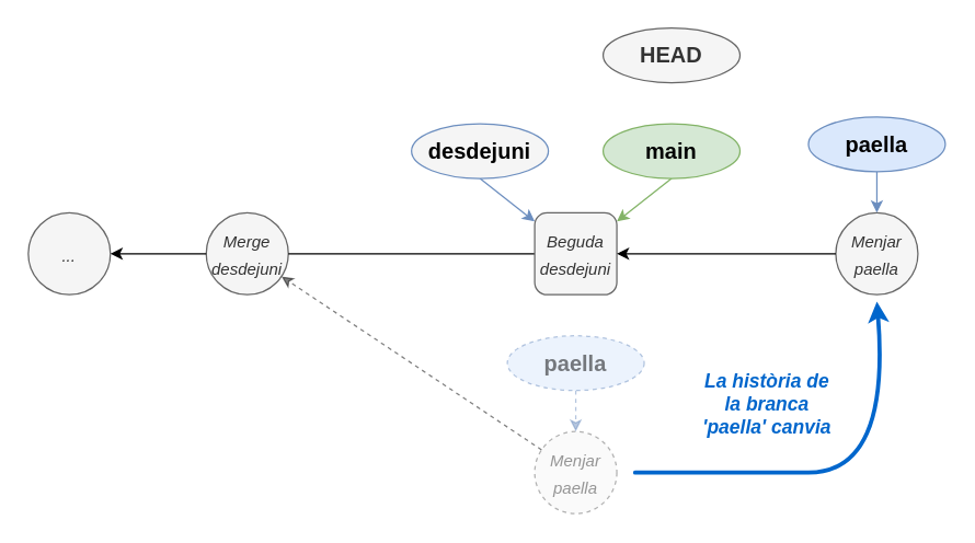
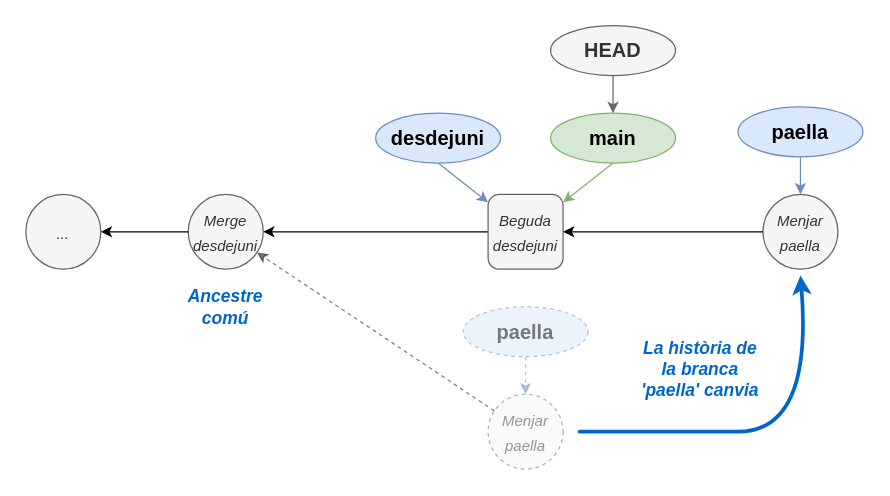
  <mxCell id="0" />
  <mxCell id="1" parent="0" />
  <mxCell id="2" value="&lt;i style=&quot;font-size: 16px;&quot;&gt;&lt;font style=&quot;font-size: 12px;&quot;&gt;Merge desdejuni&lt;/font&gt;&lt;/i&gt;" style="ellipse;whiteSpace=wrap;html=1;fillColor=#f5f5f5;fontColor=#333333;strokeColor=#666666;" vertex="1" parent="1"><mxGeometry x="150" y="155" width="60" height="60" as="geometry" /></mxCell>
- <mxCell id="3" style="rounded=0;orthogonalLoop=1;jettySize=auto;html=1;endArrow=none;" edge="1" parent="1" source="4" target="2"><mxGeometry relative="1" as="geometry" /></mxCell>
+ <mxCell id="3" style="rounded=0;orthogonalLoop=1;jettySize=auto;html=1;" edge="1" parent="1" source="4" target="2"><mxGeometry relative="1" as="geometry" /></mxCell>
  <mxCell id="4" value="&lt;i style=&quot;font-size: 16px;&quot;&gt;&lt;font style=&quot;font-size: 12px;&quot;&gt;Beguda desdejuni&lt;/font&gt;&lt;/i&gt;" style="whiteSpace=wrap;html=1;fillColor=#f5f5f5;fontColor=#333333;strokeColor=#666666;rounded=1;" vertex="1" parent="1"><mxGeometry x="390" y="155" width="60" height="60" as="geometry" /></mxCell>
  <mxCell id="5" style="rounded=0;orthogonalLoop=1;jettySize=auto;html=1;exitX=0.5;exitY=1;exitDx=0;exitDy=0;fillColor=#dae8fc;strokeColor=#6c8ebf;" edge="1" parent="1" source="6" target="4"><mxGeometry relative="1" as="geometry"><mxPoint x="379" y="175" as="targetPoint" /></mxGeometry></mxCell>
- <mxCell id="6" value="desdejuni" style="ellipse;whiteSpace=wrap;html=1;fillColor=#f5f5f5;strokeColor=#6c8ebf;fontSize=16;fontStyle=1;" vertex="1" parent="1"><mxGeometry x="300" y="90" width="100" height="40" as="geometry" /></mxCell>
+ <mxCell id="6" value="desdejuni" style="ellipse;whiteSpace=wrap;html=1;fillColor=#dae8fc;strokeColor=#6c8ebf;fontSize=16;fontStyle=1" vertex="1" parent="1"><mxGeometry x="300" y="90" width="100" height="40" as="geometry" /></mxCell>
  <mxCell id="7" value="&lt;i style=&quot;font-size: 16px;&quot;&gt;&lt;font style=&quot;font-size: 12px;&quot;&gt;Menjar paella&lt;/font&gt;&lt;/i&gt;" style="ellipse;whiteSpace=wrap;html=1;fillColor=#f5f5f5;fontColor=#333333;strokeColor=#666666;opacity=50;dashed=1;textOpacity=50;" vertex="1" parent="1"><mxGeometry x="390" y="315" width="60" height="60" as="geometry" /></mxCell>
  <mxCell id="8" style="rounded=0;orthogonalLoop=1;jettySize=auto;html=1;exitX=0.5;exitY=1;exitDx=0;exitDy=0;fillColor=#dae8fc;strokeColor=#6c8ebf;opacity=50;dashed=1;textOpacity=50;" edge="1" parent="1" source="9" target="7"><mxGeometry relative="1" as="geometry"><mxPoint x="339" y="320" as="targetPoint" /></mxGeometry></mxCell>
  <mxCell id="9" value="paella" style="ellipse;whiteSpace=wrap;html=1;fillColor=#dae8fc;strokeColor=#6c8ebf;fontSize=16;fontStyle=1;opacity=50;dashed=1;textOpacity=50;" vertex="1" parent="1"><mxGeometry x="370" y="245" width="100" height="40" as="geometry" /></mxCell>
  <mxCell id="10" style="rounded=0;orthogonalLoop=1;jettySize=auto;html=1;opacity=50;dashed=1;textOpacity=50;" edge="1" parent="1" source="7" target="2"><mxGeometry relative="1" as="geometry"><mxPoint x="425" y="133.5" as="sourcePoint" /><mxPoint x="277" y="276.5" as="targetPoint" /></mxGeometry></mxCell>
+ <mxCell id="11" value="&lt;font color=&quot;#0066cc&quot; style=&quot;font-size: 14px;&quot;&gt;&lt;b&gt;Ancestre comú&lt;/b&gt;&lt;/font&gt;" style="text;html=1;strokeColor=none;fillColor=none;align=center;verticalAlign=middle;whiteSpace=wrap;rounded=0;fontStyle=2" vertex="1" parent="1"><mxGeometry x="150" y="230" width="60" height="30" as="geometry" /></mxCell>
  <mxCell id="12" style="rounded=0;orthogonalLoop=1;jettySize=auto;html=1;exitX=0.5;exitY=1;exitDx=0;exitDy=0;fillColor=#d5e8d4;strokeColor=#82b366;" edge="1" parent="1" source="13" target="4"><mxGeometry relative="1" as="geometry"><mxPoint x="655" y="155" as="targetPoint" /></mxGeometry></mxCell>
  <mxCell id="13" value="main" style="ellipse;whiteSpace=wrap;html=1;fillColor=#d5e8d4;strokeColor=#82b366;fontSize=16;fontStyle=1" vertex="1" parent="1"><mxGeometry x="440" y="90" width="100" height="40" as="geometry" /></mxCell>
+ <mxCell id="14" style="edgeStyle=orthogonalEdgeStyle;rounded=0;orthogonalLoop=1;jettySize=auto;html=1;exitX=0.5;exitY=1;exitDx=0;exitDy=0;fillColor=#f5f5f5;strokeColor=#666666;" edge="1" parent="1" source="15" target="13"><mxGeometry relative="1" as="geometry"><mxPoint x="490" y="90" as="targetPoint" /></mxGeometry></mxCell>
  <mxCell id="15" value="HEAD" style="ellipse;whiteSpace=wrap;html=1;fillColor=#f5f5f5;strokeColor=#666666;fontSize=16;fontStyle=1;fontColor=#333333;" vertex="1" parent="1"><mxGeometry x="440" y="20" width="100" height="40" as="geometry" /></mxCell>
  <mxCell id="16" value="&lt;i style=&quot;font-size: 16px;&quot;&gt;&lt;font style=&quot;font-size: 12px;&quot;&gt;...&lt;/font&gt;&lt;/i&gt;" style="ellipse;whiteSpace=wrap;html=1;fillColor=#f5f5f5;fontColor=#333333;strokeColor=#666666;" vertex="1" parent="1"><mxGeometry x="20" y="155" width="60" height="60" as="geometry" /></mxCell>
  <mxCell id="17" style="rounded=0;orthogonalLoop=1;jettySize=auto;html=1;" edge="1" parent="1" source="2" target="16"><mxGeometry relative="1" as="geometry"><mxPoint x="400" y="195" as="sourcePoint" /><mxPoint x="220" y="195" as="targetPoint" /></mxGeometry></mxCell>
  <mxCell id="18" value="&lt;i style=&quot;font-size: 16px;&quot;&gt;&lt;font style=&quot;font-size: 12px;&quot;&gt;Menjar paella&lt;/font&gt;&lt;/i&gt;" style="ellipse;whiteSpace=wrap;html=1;fillColor=#f5f5f5;fontColor=#333333;strokeColor=#666666;" vertex="1" parent="1"><mxGeometry x="610" y="155" width="60" height="60" as="geometry" /></mxCell>
  <mxCell id="19" style="rounded=0;orthogonalLoop=1;jettySize=auto;html=1;exitX=0.5;exitY=1;exitDx=0;exitDy=0;fillColor=#dae8fc;strokeColor=#6c8ebf;" edge="1" parent="1" source="20" target="18"><mxGeometry relative="1" as="geometry"><mxPoint x="559" y="160" as="targetPoint" /></mxGeometry></mxCell>
  <mxCell id="20" value="paella" style="ellipse;whiteSpace=wrap;html=1;fillColor=#dae8fc;strokeColor=#6c8ebf;fontSize=16;fontStyle=1" vertex="1" parent="1"><mxGeometry x="590" y="85" width="100" height="40" as="geometry" /></mxCell>
  <mxCell id="21" style="rounded=0;orthogonalLoop=1;jettySize=auto;html=1;" edge="1" parent="1" source="18" target="4"><mxGeometry relative="1" as="geometry"><mxPoint x="630" y="-26.5" as="sourcePoint" /><mxPoint x="410" y="42" as="targetPoint" /></mxGeometry></mxCell>
  <mxCell id="22" value="" style="curved=1;endArrow=classic;html=1;rounded=0;strokeWidth=3;fillColor=#dae8fc;strokeColor=#0066CC;" edge="1" parent="1"><mxGeometry width="50" height="50" relative="1" as="geometry"><mxPoint x="530" y="345" as="sourcePoint" /><mxPoint x="640" y="220" as="targetPoint" /><Array as="points"><mxPoint x="430" y="345" /><mxPoint x="530" y="345" /><mxPoint x="650" y="345" /></Array></mxGeometry></mxCell>
  <mxCell id="23" value="&lt;font color=&quot;#0066cc&quot; style=&quot;font-size: 14px;&quot;&gt;&lt;b&gt;La història de la branca 'paella' canvia&lt;/b&gt;&lt;/font&gt;" style="text;html=1;strokeColor=none;fillColor=none;align=center;verticalAlign=middle;whiteSpace=wrap;rounded=0;fontStyle=2" vertex="1" parent="1"><mxGeometry x="510" y="280" width="100" height="30" as="geometry" /></mxCell>
